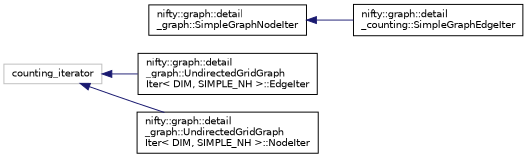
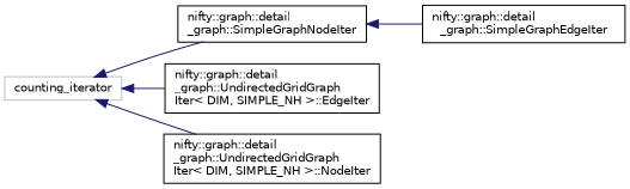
  digraph {
    rankdir=LR
    node [color=black fillcolor=white fontname=Helvetica fontsize=10 shape=record style=filled]
    edge [color=midnightblue dir=back fontname=Helvetica fontsize=10 labelfontname=Helvetica labelfontsize=10 style=solid]
    n1 [color=grey75 height=0.2 label=counting_iterator width=0.4]
    n2 [height=0.2 label="nifty::graph::detail\l_graph::SimpleGraphNodeIter" width=0.4]
    n3 [height=0.2 label="nifty::graph::detail\l_graph::UndirectedGridGraph\lIter\< DIM, SIMPLE_NH \>::EdgeIter" width=0.4]
    n4 [height=0.2 label="nifty::graph::detail\l_graph::UndirectedGridGraph\lIter\< DIM, SIMPLE_NH \>::NodeIter" width=0.4]
-   n5 [height=0.2 label="nifty::graph::detail\l_counting::SimpleGraphEdgeIter" width=0.4]
+   n5 [height=0.2 label="nifty::graph::detail\l_graph::SimpleGraphEdgeIter" width=0.4]
+   n1 -> n2
    n1 -> n3
    n1 -> n4
    n2 -> n5
  }
